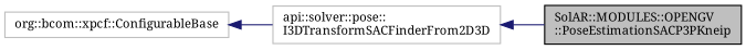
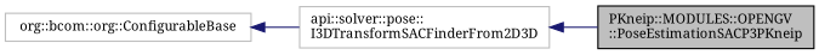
  digraph {
    fontname="Noto Serif"
    rankdir=LR
    node [color=grey75 fillcolor=white fontname="Noto Serif" fontsize=10 shape=record style=filled]
    edge [color=midnightblue dir=back fontname="Noto Serif" fontsize=10 labelfontname=Helvetica labelfontsize=10 style=solid]
-   n1 [color=black fillcolor=grey75 fontcolor=black height=0.2 label="SolAR::MODULES::OPENGV\l::PoseEstimationSACP3PKneip" width=0.4]
-   n2 [height=0.2 label="org::bcom::xpcf::ConfigurableBase" width=0.4]
+   n1 [color=black fillcolor=grey75 fontcolor=black height=0.2 label="PKneip::MODULES::OPENGV\l::PoseEstimationSACP3PKneip" width=0.4]
+   n2 [height=0.2 label="org::bcom::org::ConfigurableBase" width=0.4]
    n3 [height=0.2 label="api::solver::pose::\lI3DTransformSACFinderFrom2D3D" width=0.4]
    n2 -> n3
    n3 -> n1
  }
